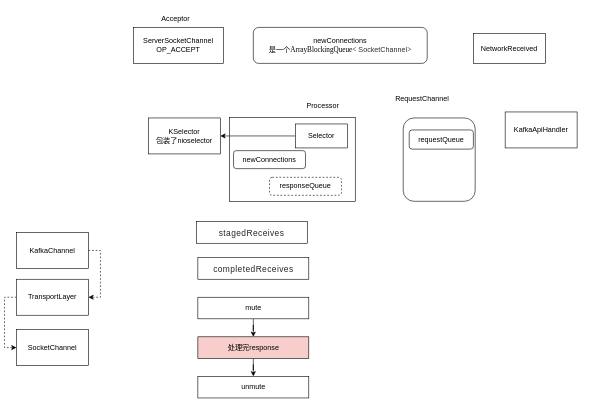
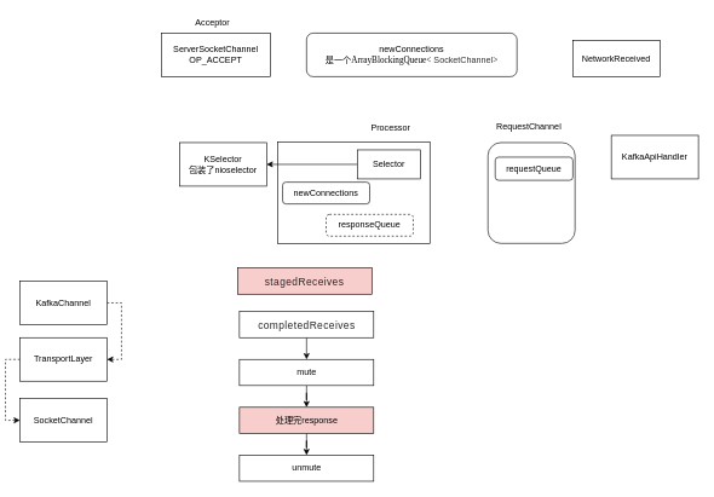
  <mxCell id="0" />
  <mxCell id="1" parent="0" />
  <mxCell id="2" value="ServerSocketChannel&lt;br&gt;OP_ACCEPT" style="rounded=0;whiteSpace=wrap;html=1;" parent="1" vertex="1"><mxGeometry x="215" y="45" width="150" height="60" as="geometry" /></mxCell>
  <mxCell id="3" value="Acceptor" style="text;html=1;resizable=0;points=[];autosize=1;align=left;verticalAlign=top;spacingTop=-4;" parent="1" vertex="1"><mxGeometry x="260" y="20" width="60" height="20" as="geometry" /></mxCell>
  <mxCell id="4" value="&lt;font style=&quot;font-size: 12px&quot;&gt;newConnections&lt;br&gt;是一个&lt;span style=&quot;background-color: rgb(255 , 255 , 255) ; font-family: &amp;#34;menlo&amp;#34; ; font-size: 9pt&quot;&gt;ArrayBlockingQueue&lt;/span&gt;&lt;span style=&quot;font-family: &amp;#34;menlo&amp;#34; ; background-color: rgb(255 , 255 , 255)&quot;&gt;&amp;lt;&lt;/span&gt;&lt;span style=&quot;color: rgb(47 , 47 , 47) ; background-color: rgb(255 , 255 , 255)&quot;&gt;&amp;nbsp;SocketChannel&lt;/span&gt;&lt;span style=&quot;font-family: &amp;#34;menlo&amp;#34; ; background-color: rgb(255 , 255 , 255)&quot;&gt;&amp;gt;&lt;/span&gt;&lt;br&gt;&lt;/font&gt;" style="rounded=1;whiteSpace=wrap;html=1;" parent="1" vertex="1"><mxGeometry x="415" y="45" width="290" height="60" as="geometry" /></mxCell>
  <mxCell id="5" value="" style="rounded=0;whiteSpace=wrap;html=1;" parent="1" vertex="1"><mxGeometry x="375" y="195" width="210" height="140" as="geometry" /></mxCell>
  <mxCell id="6" value="Processor" style="text;html=1;resizable=0;points=[];autosize=1;align=left;verticalAlign=top;spacingTop=-4;" parent="1" vertex="1"><mxGeometry x="502" y="166" width="70" height="20" as="geometry" /></mxCell>
  <mxCell id="7" value="" style="rounded=1;whiteSpace=wrap;html=1;" parent="1" vertex="1"><mxGeometry x="665" y="196" width="120" height="139" as="geometry" /></mxCell>
  <mxCell id="8" value="KafkaApiHandler" style="rounded=0;whiteSpace=wrap;html=1;" parent="1" vertex="1"><mxGeometry x="835" y="186" width="120" height="60" as="geometry" /></mxCell>
- <mxCell id="9" value="&lt;span style=&quot;font-size: 14px ; color: rgb(38 , 38 , 38) ; line-height: 24px ; letter-spacing: 0.05em ; outline-style: none ; overflow-wrap: break-word&quot;&gt;stagedReceives&lt;/span&gt;" style="rounded=0;whiteSpace=wrap;html=1;" parent="1" vertex="1"><mxGeometry x="320" y="369" width="185" height="36" as="geometry" /></mxCell>
+ <mxCell id="9" value="&lt;span style=&quot;font-size: 14px ; color: rgb(38 , 38 , 38) ; line-height: 24px ; letter-spacing: 0.05em ; outline-style: none ; overflow-wrap: break-word&quot;&gt;stagedReceives&lt;/span&gt;" style="rounded=0;whiteSpace=wrap;html=1;fillColor=#f8cecc;" parent="1" vertex="1"><mxGeometry x="320" y="369" width="185" height="36" as="geometry" /></mxCell>
  <mxCell id="10" style="edgeStyle=orthogonalEdgeStyle;rounded=0;orthogonalLoop=1;jettySize=auto;html=1;exitX=0.5;exitY=1;exitDx=0;exitDy=0;" parent="1" edge="1"><mxGeometry relative="1" as="geometry"><mxPoint x="320" y="429" as="sourcePoint" /><mxPoint x="320" y="429" as="targetPoint" /></mxGeometry></mxCell>
+ <mxCell id="11" style="edgeStyle=orthogonalEdgeStyle;rounded=0;orthogonalLoop=1;jettySize=auto;html=1;exitX=0.5;exitY=1;exitDx=0;exitDy=0;entryX=0.5;entryY=0;entryDx=0;entryDy=0;" parent="1" source="12" target="14" edge="1"><mxGeometry relative="1" as="geometry" /></mxCell>
  <mxCell id="12" value="&lt;span style=&quot;font-size: 14px ; color: rgb(38 , 38 , 38) ; line-height: 24px ; letter-spacing: 0.05em ; outline-style: none ; overflow-wrap: break-word&quot;&gt;completedReceives&lt;/span&gt;" style="rounded=0;whiteSpace=wrap;html=1;" parent="1" vertex="1"><mxGeometry x="322.5" y="429" width="185" height="36" as="geometry" /></mxCell>
  <mxCell id="13" value="" style="edgeStyle=orthogonalEdgeStyle;rounded=0;orthogonalLoop=1;jettySize=auto;html=1;" parent="1" source="14" target="16" edge="1"><mxGeometry relative="1" as="geometry" /></mxCell>
  <mxCell id="14" value="mute" style="rounded=0;whiteSpace=wrap;html=1;" parent="1" vertex="1"><mxGeometry x="322.5" y="495" width="185" height="36" as="geometry" /></mxCell>
  <mxCell id="15" value="" style="edgeStyle=orthogonalEdgeStyle;rounded=0;orthogonalLoop=1;jettySize=auto;html=1;" parent="1" source="16" target="17" edge="1"><mxGeometry relative="1" as="geometry" /></mxCell>
  <mxCell id="16" value="处理完response" style="rounded=0;whiteSpace=wrap;html=1;fillColor=#f8cecc;" parent="1" vertex="1"><mxGeometry x="322.5" y="561" width="185" height="36" as="geometry" /></mxCell>
  <mxCell id="17" value="unmute" style="rounded=0;whiteSpace=wrap;html=1;" parent="1" vertex="1"><mxGeometry x="322.5" y="627" width="185" height="36" as="geometry" /></mxCell>
  <mxCell id="18" value="KSelector&lt;br&gt;包装了nioselector" style="rounded=0;whiteSpace=wrap;html=1;" parent="1" vertex="1"><mxGeometry x="240" y="196" width="120" height="60" as="geometry" /></mxCell>
  <mxCell id="19" style="edgeStyle=orthogonalEdgeStyle;rounded=0;orthogonalLoop=1;jettySize=auto;html=1;entryX=1;entryY=0.5;entryDx=0;entryDy=0;" parent="1" source="20" target="18" edge="1"><mxGeometry relative="1" as="geometry" /></mxCell>
  <mxCell id="20" value="Selector" style="rounded=0;whiteSpace=wrap;html=1;" parent="1" vertex="1"><mxGeometry x="485" y="206" width="87" height="40" as="geometry" /></mxCell>
  <mxCell id="21" style="edgeStyle=orthogonalEdgeStyle;rounded=0;orthogonalLoop=1;jettySize=auto;html=1;exitX=1;exitY=0.5;exitDx=0;exitDy=0;entryX=1;entryY=0.5;entryDx=0;entryDy=0;dashed=1;" parent="1" source="22" target="24" edge="1"><mxGeometry relative="1" as="geometry" /></mxCell>
  <mxCell id="22" value="KafkaChannel" style="rounded=0;whiteSpace=wrap;html=1;" parent="1" vertex="1"><mxGeometry x="20" y="387" width="120" height="60" as="geometry" /></mxCell>
  <mxCell id="23" style="edgeStyle=orthogonalEdgeStyle;rounded=0;orthogonalLoop=1;jettySize=auto;html=1;exitX=0;exitY=0.5;exitDx=0;exitDy=0;entryX=0;entryY=0.5;entryDx=0;entryDy=0;dashed=1;" parent="1" source="24" target="25" edge="1"><mxGeometry relative="1" as="geometry" /></mxCell>
  <mxCell id="24" value="TransportLayer" style="rounded=0;whiteSpace=wrap;html=1;" parent="1" vertex="1"><mxGeometry x="20" y="465" width="120" height="60" as="geometry" /></mxCell>
  <mxCell id="25" value="SocketChannel" style="rounded=0;whiteSpace=wrap;html=1;" parent="1" vertex="1"><mxGeometry x="20" y="549" width="120" height="60" as="geometry" /></mxCell>
  <mxCell id="26" value="responseQueue" style="rounded=1;whiteSpace=wrap;html=1;dashed=1;" parent="1" vertex="1"><mxGeometry x="442" y="295" width="120" height="30" as="geometry" /></mxCell>
- <mxCell id="27" value="RequestChannel" style="text;html=1;resizable=0;points=[];autosize=1;align=left;verticalAlign=top;spacingTop=-4;" parent="1" vertex="1"><mxGeometry x="650" y="155" width="100" height="20" as="geometry" /></mxCell>
+ <mxCell id="27" value="RequestChannel" style="text;html=1;resizable=0;points=[];autosize=1;align=left;verticalAlign=top;spacingTop=-4;" parent="1" vertex="1"><mxGeometry x="675" y="165" width="100" height="20" as="geometry" /></mxCell>
  <mxCell id="28" value="requestQueue" style="rounded=1;whiteSpace=wrap;html=1;" parent="1" vertex="1"><mxGeometry x="675" y="216" width="107" height="32" as="geometry" /></mxCell>
  <mxCell id="29" value="NetworkReceived" style="rounded=0;whiteSpace=wrap;html=1;" parent="1" vertex="1"><mxGeometry x="782" y="55" width="120" height="50" as="geometry" /></mxCell>
  <mxCell id="30" value="newConnections" style="rounded=1;whiteSpace=wrap;html=1;" vertex="1" parent="1"><mxGeometry x="382" y="250.5" width="120" height="30" as="geometry" /></mxCell>
